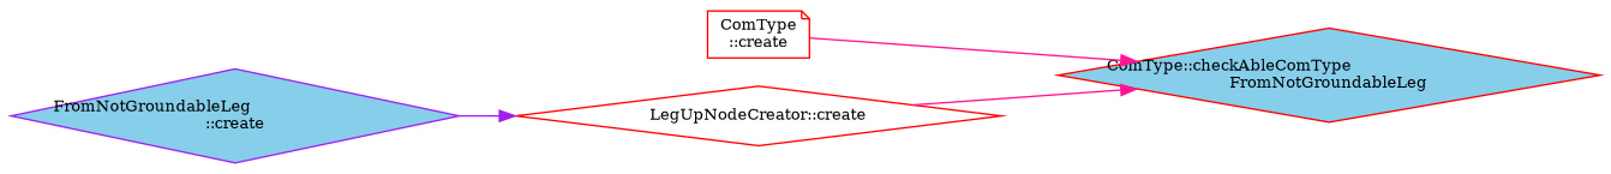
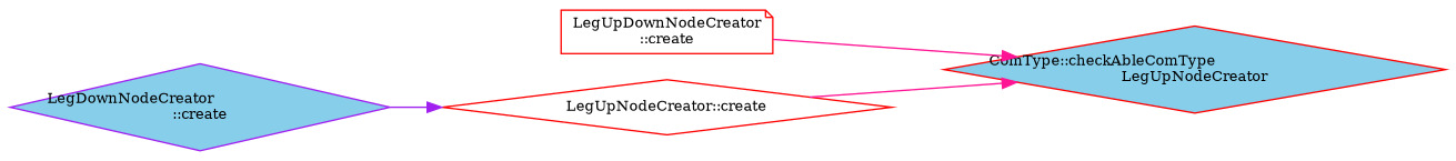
  digraph {
    fontname="DejaVu Serif"
    rankdir=RL
    node [color=red fillcolor=skyblue fontname="DejaVu Serif" fontsize=10 shape=diamond style=filled]
    edge [color=deeppink dir=back fontname="DejaVu Serif" fontsize=10 labelfontname=Helvetica labelfontsize=10 style=solid]
-   n1 [fontcolor=black height=0.2 label="ComType::checkAbleComType\lFromNotGroundableLeg" width=0.4]
-   n2 [fillcolor=white height=0.2 label="ComType\l::create" shape=note width=0.4]
+   n1 [fontcolor=black height=0.2 label="ComType::checkAbleComType\lLegUpNodeCreator" width=0.4]
+   n2 [fillcolor=white height=0.2 label="LegUpDownNodeCreator\l::create" shape=note width=0.4]
    n3 [fillcolor=white height=0.2 label="LegUpNodeCreator::create" width=0.4]
-   n4 [color=purple height=0.2 label="FromNotGroundableLeg\l::create" width=0.4]
+   n4 [color=purple height=0.2 label="LegDownNodeCreator\l::create" width=0.4]
    n1 -> n2
    n1 -> n3
    n3 -> n4 [color=purple]
  }
